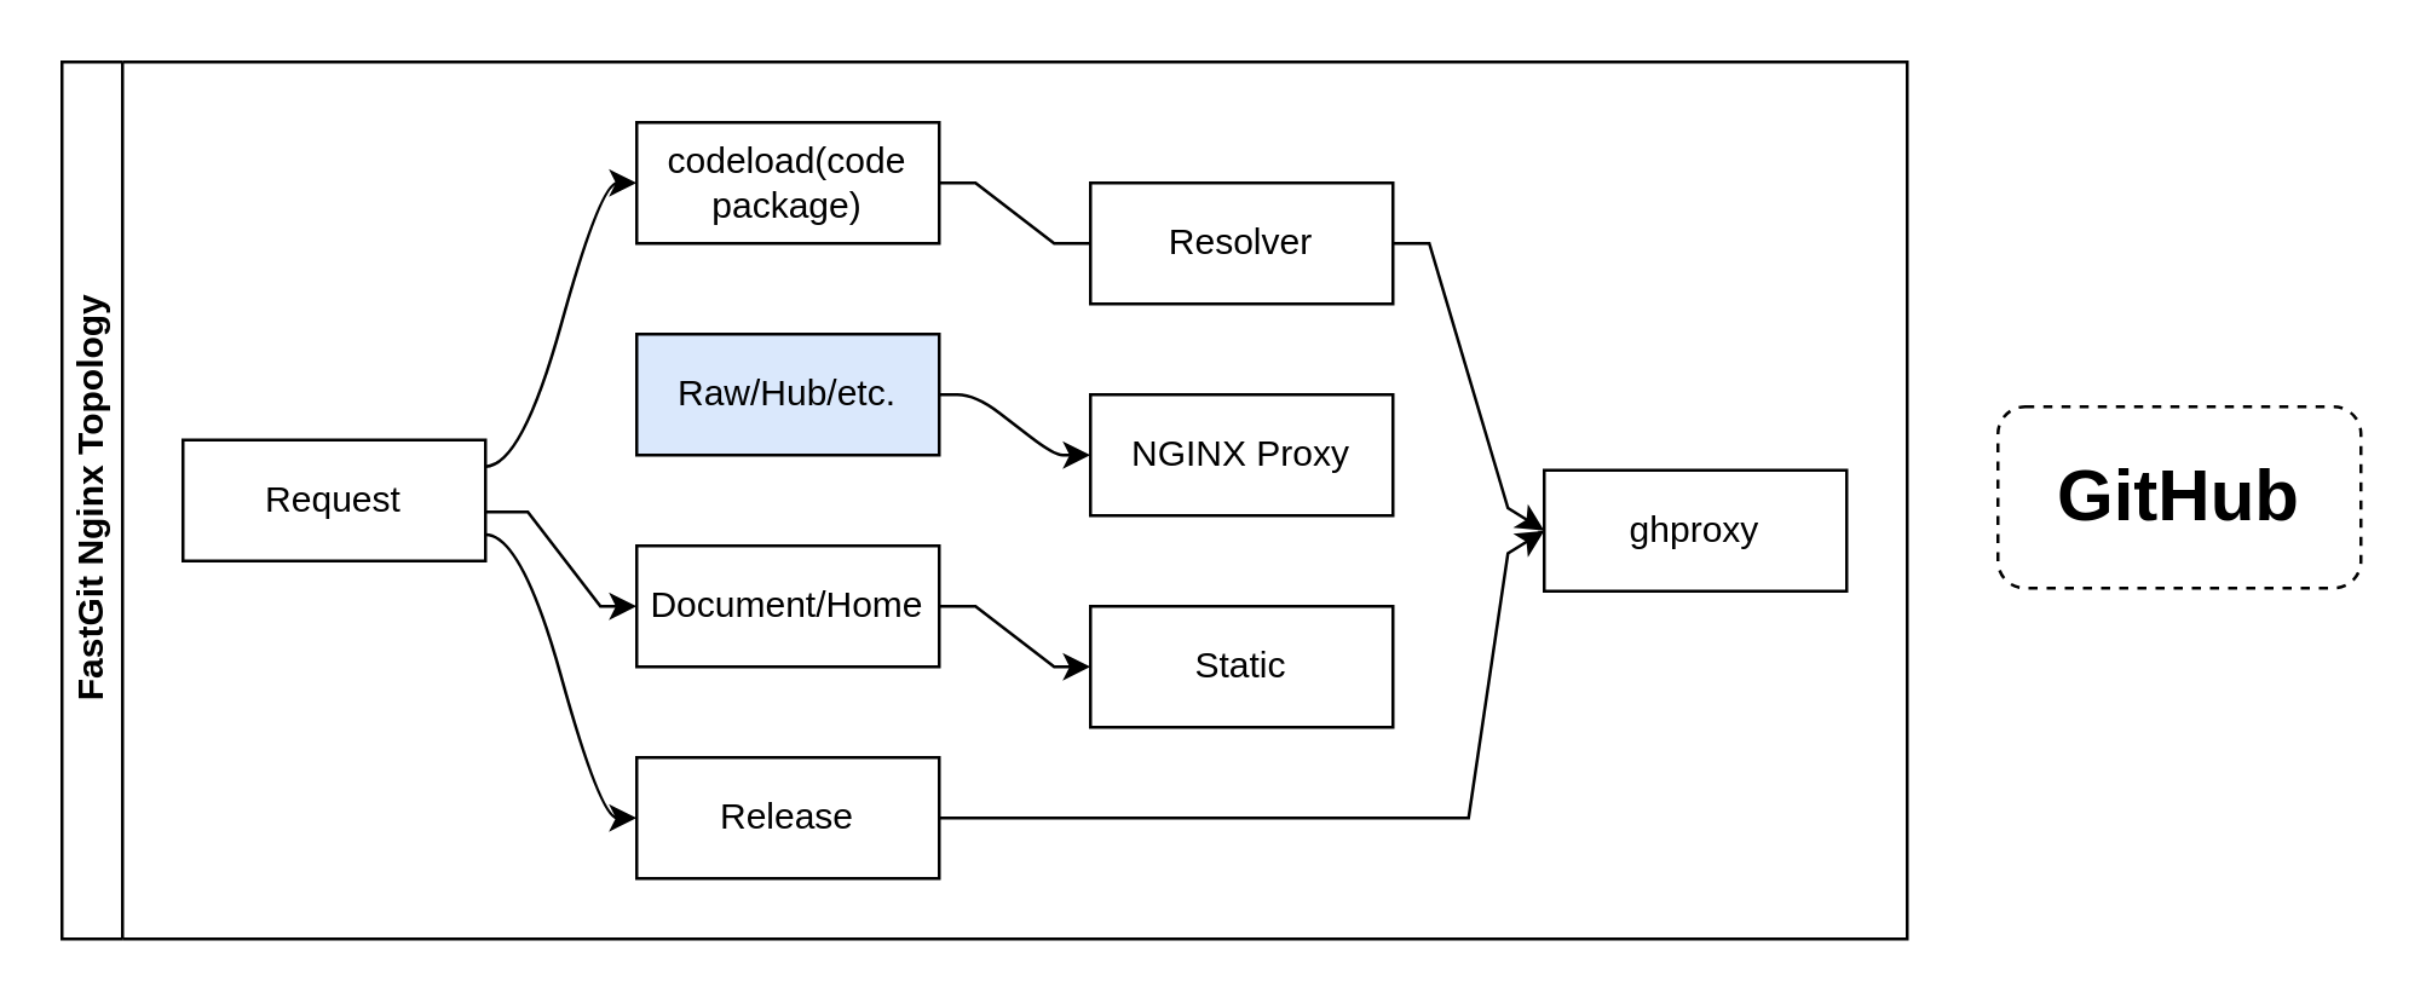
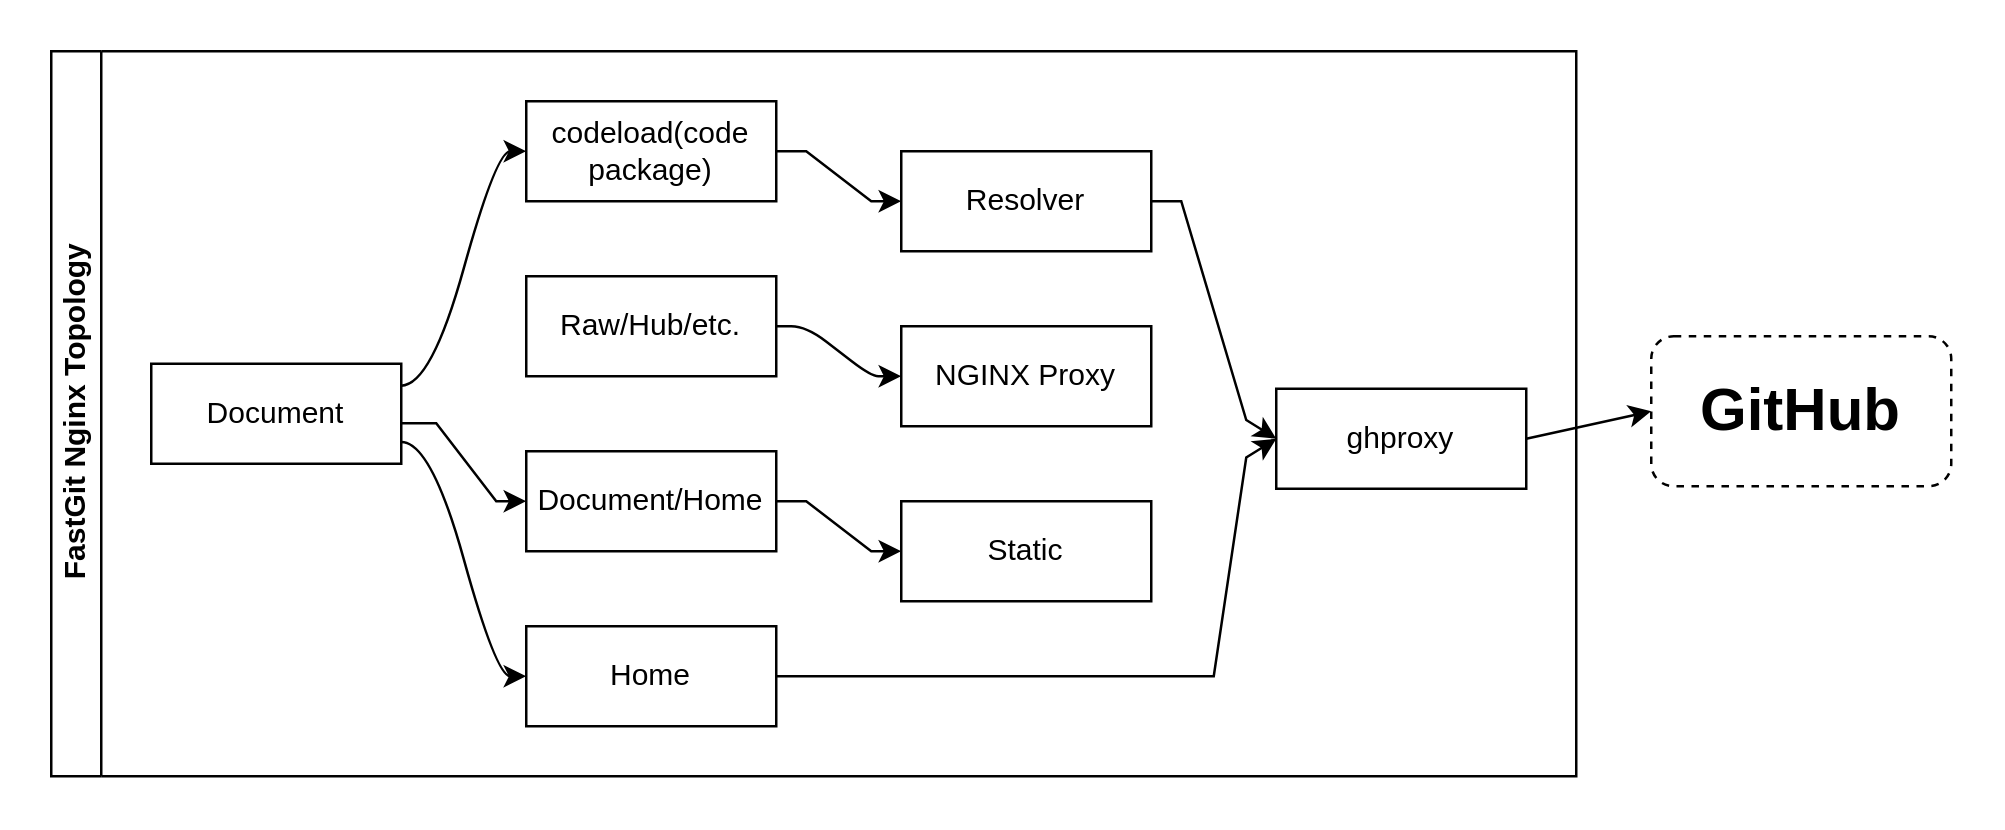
  <mxCell id="0" />
  <mxCell id="1" parent="0" />
  <mxCell id="2" value="&lt;font style=&quot;font-size: 24px&quot;&gt;&lt;b&gt;GitHub&lt;/b&gt;&lt;/font&gt;" style="rounded=1;whiteSpace=wrap;html=1;dashed=1;" parent="1" vertex="1"><mxGeometry x="660" y="134" width="120" height="60" as="geometry" /></mxCell>
  <mxCell id="3" value="FastGit Nginx Topology" style="swimlane;html=1;startSize=20;horizontal=0;childLayout=flowLayout;flowOrientation=west;resizable=0;interRankCellSpacing=50;containerType=tree;swimlaneFillColor=#ffffff;" parent="1" vertex="1"><mxGeometry x="20" y="20" width="610" height="290" as="geometry" /></mxCell>
  <mxCell id="4" value="" style="edgeStyle=orthogonalEdgeStyle;rounded=0;orthogonalLoop=1;jettySize=auto;html=1;noEdgeStyle=1;orthogonal=1;" parent="3" source="5" target="7" edge="1"><mxGeometry relative="1" as="geometry"><Array as="points"><mxPoint x="154" y="148.75" /><mxPoint x="178" y="180" /></Array></mxGeometry></mxCell>
- <mxCell id="5" value="Request" style="whiteSpace=wrap;html=1;" parent="3" vertex="1"><mxGeometry x="40" y="125" width="100" height="40" as="geometry" /></mxCell>
+ <mxCell id="5" value="Document" style="whiteSpace=wrap;html=1;" parent="3" vertex="1"><mxGeometry x="40" y="125" width="100" height="40" as="geometry" /></mxCell>
  <mxCell id="6" style="edgeStyle=orthogonalEdgeStyle;rounded=0;orthogonalLoop=1;jettySize=auto;html=1;exitX=1;exitY=0.5;exitDx=0;exitDy=0;entryX=0;entryY=0.5;entryDx=0;entryDy=0;noEdgeStyle=1;orthogonal=1;" parent="3" source="7" target="14" edge="1"><mxGeometry relative="1" as="geometry"><Array as="points"><mxPoint x="302" y="180" /><mxPoint x="328" y="200" /></Array></mxGeometry></mxCell>
  <mxCell id="7" value="Document/Home" style="whiteSpace=wrap;html=1;" parent="3" vertex="1"><mxGeometry x="190" y="160" width="100" height="40" as="geometry" /></mxCell>
- <mxCell id="8" style="edgeStyle=orthogonalEdgeStyle;rounded=0;orthogonalLoop=1;jettySize=auto;html=1;exitX=1;exitY=0.5;exitDx=0;exitDy=0;entryX=0;entryY=0.5;entryDx=0;entryDy=0;orthogonal=1;noEdgeStyle=1;endArrow=none;" parent="3" source="9" target="19" edge="1"><mxGeometry relative="1" as="geometry"><Array as="points"><mxPoint x="302" y="40" /><mxPoint x="328" y="60" /></Array></mxGeometry></mxCell>
+ <mxCell id="8" style="edgeStyle=orthogonalEdgeStyle;rounded=0;orthogonalLoop=1;jettySize=auto;html=1;exitX=1;exitY=0.5;exitDx=0;exitDy=0;entryX=0;entryY=0.5;entryDx=0;entryDy=0;orthogonal=1;noEdgeStyle=1;" parent="3" source="9" target="19" edge="1"><mxGeometry relative="1" as="geometry"><Array as="points"><mxPoint x="302" y="40" /><mxPoint x="328" y="60" /></Array></mxGeometry></mxCell>
  <mxCell id="9" value="codeload(code package)" style="whiteSpace=wrap;html=1;" parent="3" vertex="1"><mxGeometry x="190" y="20" width="100" height="40" as="geometry" /></mxCell>
  <mxCell id="10" value="" style="html=1;curved=1;noEdgeStyle=1;orthogonal=1;" parent="3" source="5" target="9" edge="1"><mxGeometry relative="1" as="geometry"><Array as="points"><mxPoint x="152" y="133.75" /><mxPoint x="178" y="40" /></Array></mxGeometry></mxCell>
- <mxCell id="11" value="Raw/Hub/etc." style="whiteSpace=wrap;html=1;fillColor=#dae8fc;" parent="3" vertex="1"><mxGeometry x="190" y="90" width="100" height="40" as="geometry" /></mxCell>
+ <mxCell id="11" value="Raw/Hub/etc." style="whiteSpace=wrap;html=1;" parent="3" vertex="1"><mxGeometry x="190" y="90" width="100" height="40" as="geometry" /></mxCell>
  <mxCell id="12" value="NGINX Proxy" style="whiteSpace=wrap;html=1;" parent="3" vertex="1"><mxGeometry x="340" y="110" width="100" height="40" as="geometry" /></mxCell>
  <mxCell id="13" value="" style="html=1;orthogonal=1;edgeStyle=orthogonalEdgeStyle;noEdgeStyle=1;" parent="3" source="11" target="12" edge="1"><mxGeometry relative="1" as="geometry"><Array as="points"><mxPoint x="302" y="110" /><mxPoint x="328" y="130" /></Array></mxGeometry></mxCell>
  <mxCell id="14" value="Static" style="whiteSpace=wrap;html=1;" parent="3" vertex="1"><mxGeometry x="340" y="180" width="100" height="40" as="geometry" /></mxCell>
  <mxCell id="15" value="" style="html=1;curved=1;noEdgeStyle=1;orthogonal=1;" parent="3" source="5" target="17" edge="1"><mxGeometry relative="1" as="geometry"><mxPoint x="2381" y="1390" as="sourcePoint" /><Array as="points"><mxPoint x="152" y="156.25" /><mxPoint x="178" y="250" /></Array></mxGeometry></mxCell>
  <mxCell id="16" style="edgeStyle=orthogonalEdgeStyle;rounded=0;orthogonalLoop=1;jettySize=auto;html=1;exitX=1;exitY=0.5;exitDx=0;exitDy=0;entryX=0;entryY=0.5;entryDx=0;entryDy=0;noEdgeStyle=1;orthogonal=1;" parent="3" source="17" target="20" edge="1"><mxGeometry relative="1" as="geometry"><Array as="points"><mxPoint x="302" y="250" /><mxPoint x="315" y="250" /><mxPoint x="465" y="250" /><mxPoint x="478" y="162.5" /></Array></mxGeometry></mxCell>
- <mxCell id="17" value="Release" style="whiteSpace=wrap;html=1;" parent="3" vertex="1"><mxGeometry x="190" y="230" width="100" height="40" as="geometry" /></mxCell>
+ <mxCell id="17" value="Home" style="whiteSpace=wrap;html=1;" parent="3" vertex="1"><mxGeometry x="190" y="230" width="100" height="40" as="geometry" /></mxCell>
  <mxCell id="18" style="edgeStyle=orthogonalEdgeStyle;rounded=0;orthogonalLoop=1;jettySize=auto;html=1;exitX=1;exitY=0.5;exitDx=0;exitDy=0;entryX=0;entryY=0.5;entryDx=0;entryDy=0;noEdgeStyle=1;orthogonal=1;" parent="3" source="19" target="20" edge="1"><mxGeometry relative="1" as="geometry"><Array as="points"><mxPoint x="452" y="60" /><mxPoint x="478" y="147.5" /></Array></mxGeometry></mxCell>
  <mxCell id="19" value="Resolver" style="whiteSpace=wrap;html=1;" parent="3" vertex="1"><mxGeometry x="340" y="40" width="100" height="40" as="geometry" /></mxCell>
  <mxCell id="20" value="ghproxy" style="whiteSpace=wrap;html=1;" parent="3" vertex="1"><mxGeometry x="490" y="135" width="100" height="40" as="geometry" /></mxCell>
+ <mxCell id="21" style="rounded=0;orthogonalLoop=1;jettySize=auto;html=1;exitX=1;exitY=0.5;exitDx=0;exitDy=0;entryX=0;entryY=0.5;entryDx=0;entryDy=0;" parent="1" source="20" target="2" edge="1"><mxGeometry relative="1" as="geometry" /></mxCell>
